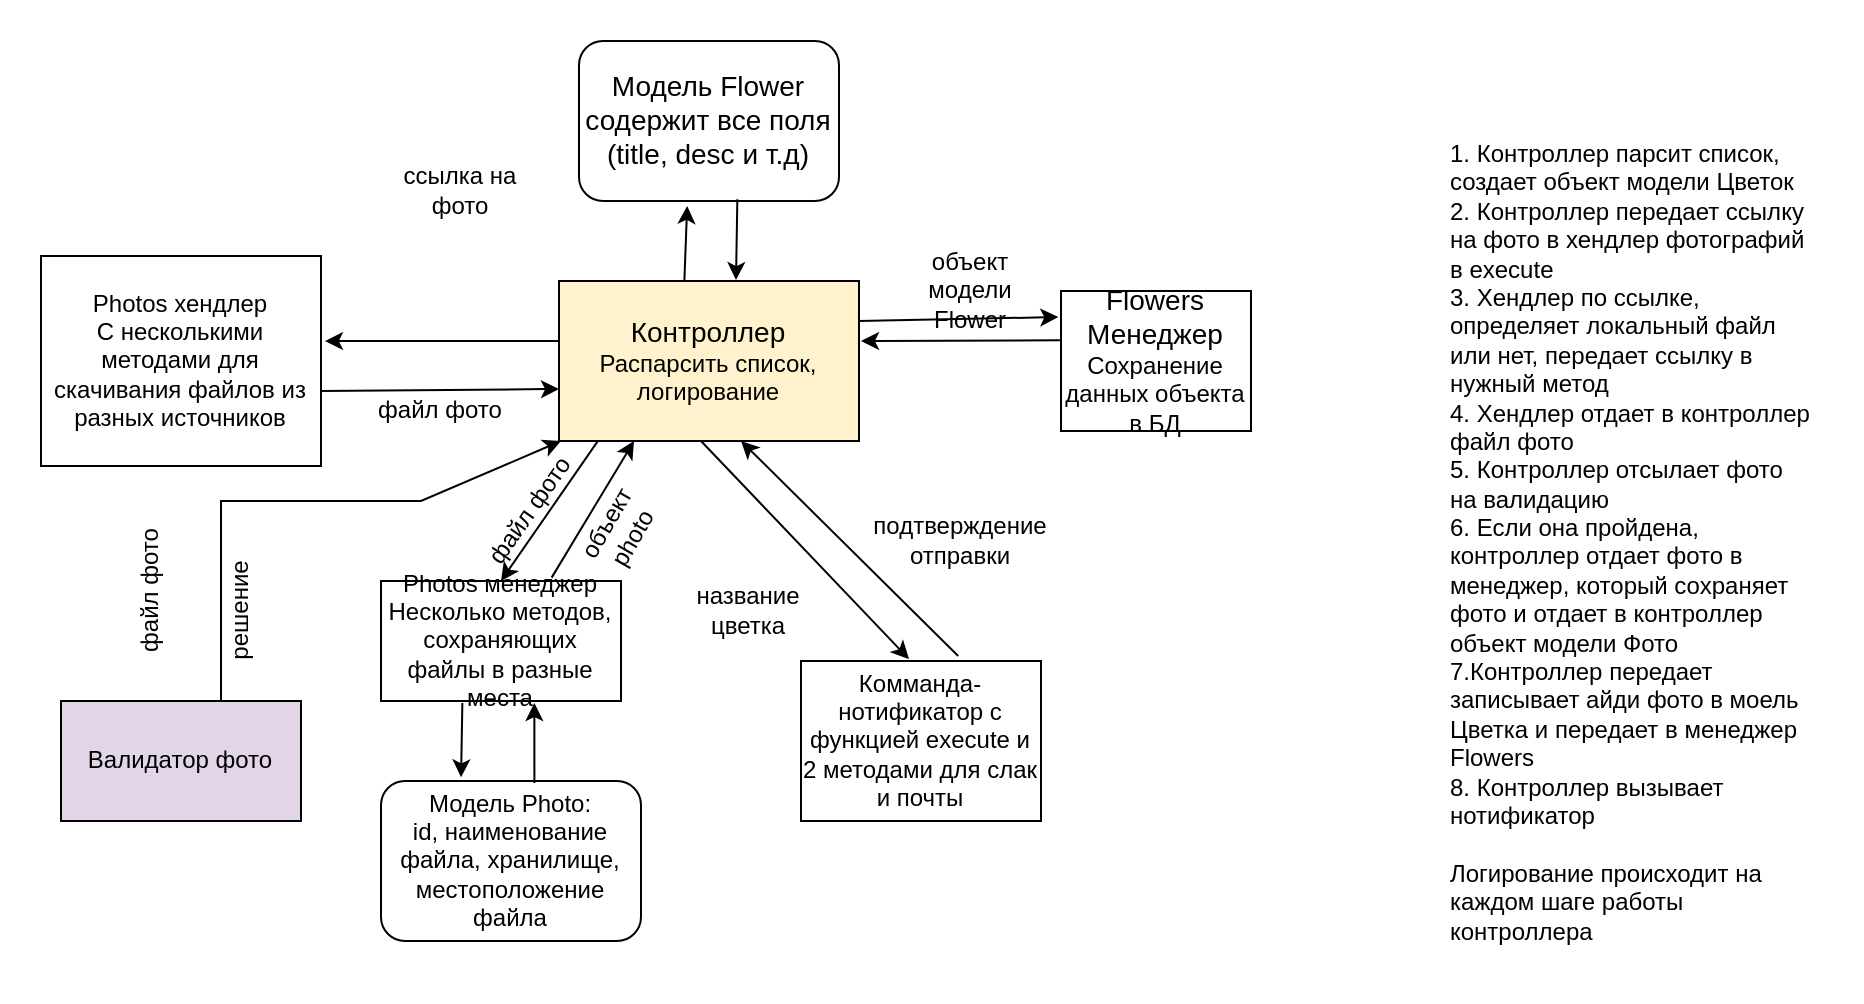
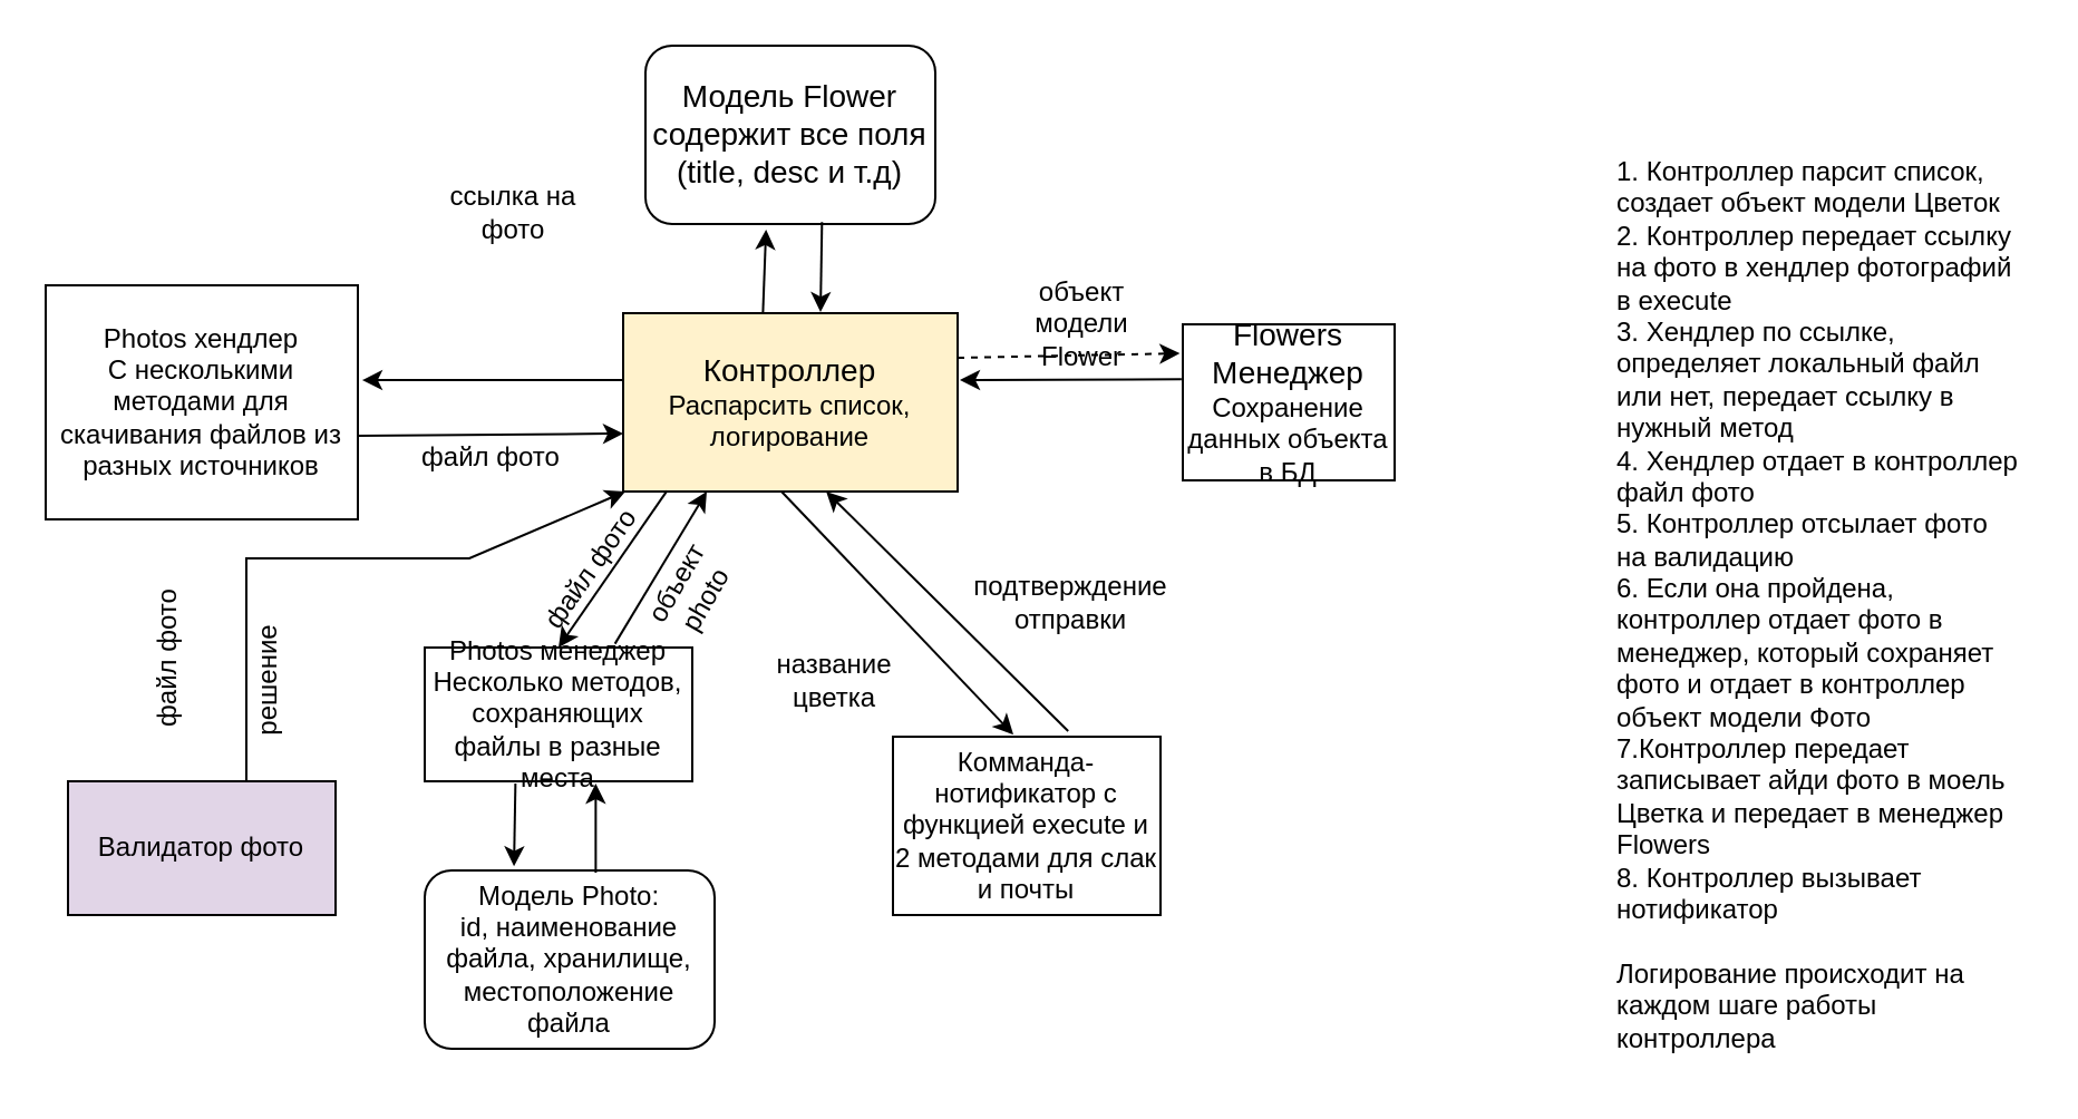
  <mxCell id="0" />
  <mxCell id="1" parent="0" />
  <mxCell id="2" value="&lt;div&gt;&lt;font style=&quot;font-size: 13px;&quot;&gt;&lt;font style=&quot;font-size: 14px;&quot;&gt;Контроллер&lt;/font&gt;&lt;/font&gt;&lt;/div&gt;&lt;div&gt;Распарсить список, логирование&lt;br&gt;&lt;/div&gt;" style="rounded=0;whiteSpace=wrap;html=1;fillColor=#fff2cc;" vertex="1" parent="1"><mxGeometry x="279" y="140" width="150" height="80" as="geometry" /></mxCell>
  <mxCell id="3" value="&lt;div&gt;Модель Flower&lt;/div&gt;&lt;div&gt;содержит все поля (title, desc и т.д)&lt;br&gt;&lt;/div&gt;" style="rounded=1;whiteSpace=wrap;html=1;fontSize=14;" vertex="1" parent="1"><mxGeometry x="289" y="20" width="130" height="80" as="geometry" /></mxCell>
  <mxCell id="4" value="" style="endArrow=classic;html=1;rounded=0;fontSize=14;exitX=0.418;exitY=-0.006;exitDx=0;exitDy=0;exitPerimeter=0;entryX=0.416;entryY=1.031;entryDx=0;entryDy=0;entryPerimeter=0;" edge="1" parent="1" source="2" target="3"><mxGeometry width="50" height="50" relative="1" as="geometry"><mxPoint x="590" y="140" as="sourcePoint" /><mxPoint x="590" y="90" as="targetPoint" /></mxGeometry></mxCell>
  <mxCell id="5" value="" style="endArrow=classic;html=1;rounded=0;fontSize=14;entryX=0.59;entryY=-0.006;entryDx=0;entryDy=0;entryPerimeter=0;exitX=0.609;exitY=0.989;exitDx=0;exitDy=0;exitPerimeter=0;" edge="1" parent="1" source="3" target="2"><mxGeometry width="50" height="50" relative="1" as="geometry"><mxPoint x="364" y="80" as="sourcePoint" /><mxPoint x="414" y="30" as="targetPoint" /></mxGeometry></mxCell>
  <mxCell id="6" value="&lt;div&gt;Flowers Менеджер&lt;/div&gt;&lt;div style=&quot;font-size: 12px;&quot;&gt;Сохранение данных объекта в БД&lt;br&gt;&lt;/div&gt;" style="rounded=0;whiteSpace=wrap;html=1;fontSize=14;" vertex="1" parent="1"><mxGeometry x="530" y="145" width="95" height="70" as="geometry" /></mxCell>
- <mxCell id="7" value="" style="endArrow=classic;html=1;rounded=0;fontSize=12;entryX=-0.014;entryY=0.186;entryDx=0;entryDy=0;entryPerimeter=0;exitX=1;exitY=0.25;exitDx=0;exitDy=0;" edge="1" parent="1" source="2" target="6"><mxGeometry width="50" height="50" relative="1" as="geometry"><mxPoint x="429" y="170" as="sourcePoint" /><mxPoint x="479" y="120" as="targetPoint" /></mxGeometry></mxCell>
+ <mxCell id="7" value="" style="endArrow=classic;html=1;rounded=0;fontSize=12;entryX=-0.014;entryY=0.186;entryDx=0;entryDy=0;entryPerimeter=0;exitX=1;exitY=0.25;exitDx=0;exitDy=0;dashed=1;" edge="1" parent="1" source="2" target="6"><mxGeometry width="50" height="50" relative="1" as="geometry"><mxPoint x="429" y="170" as="sourcePoint" /><mxPoint x="479" y="120" as="targetPoint" /></mxGeometry></mxCell>
  <mxCell id="8" value="" style="endArrow=classic;html=1;rounded=0;fontSize=12;exitX=-0.006;exitY=0.352;exitDx=0;exitDy=0;exitPerimeter=0;" edge="1" parent="1" source="6"><mxGeometry width="50" height="50" relative="1" as="geometry"><mxPoint x="379" y="240" as="sourcePoint" /><mxPoint x="430" y="170" as="targetPoint" /></mxGeometry></mxCell>
  <mxCell id="9" value="объект модели Flower" style="text;html=1;strokeColor=none;fillColor=none;align=center;verticalAlign=middle;whiteSpace=wrap;rounded=0;fontSize=12;" vertex="1" parent="1"><mxGeometry x="455" y="130" width="60" height="30" as="geometry" /></mxCell>
  <mxCell id="10" value="&lt;div&gt;Photos хендлер&lt;/div&gt;&lt;div&gt;С несколькими методами для скачивания файлов из разных источников&lt;br&gt;&lt;/div&gt;" style="rounded=0;whiteSpace=wrap;html=1;fontSize=12;" vertex="1" parent="1"><mxGeometry x="20" y="127.5" width="140" height="105" as="geometry" /></mxCell>
  <mxCell id="11" value="" style="endArrow=classic;html=1;rounded=0;fontSize=12;entryX=1.014;entryY=0.405;entryDx=0;entryDy=0;entryPerimeter=0;" edge="1" parent="1" target="10"><mxGeometry width="50" height="50" relative="1" as="geometry"><mxPoint x="279" y="170" as="sourcePoint" /><mxPoint x="170" y="170" as="targetPoint" /></mxGeometry></mxCell>
  <mxCell id="12" value="ссылка на фото" style="text;html=1;strokeColor=none;fillColor=none;align=center;verticalAlign=middle;whiteSpace=wrap;rounded=0;fontSize=12;" vertex="1" parent="1"><mxGeometry x="200" y="80" width="60" height="30" as="geometry" /></mxCell>
  <mxCell id="13" value="&lt;div&gt;Модель Photo:&lt;/div&gt;&lt;div&gt;id, наименование файла, хранилище, местоположение файла&lt;br&gt;&lt;/div&gt;" style="rounded=1;whiteSpace=wrap;html=1;fontSize=12;" vertex="1" parent="1"><mxGeometry x="190" y="390" width="130" height="80" as="geometry" /></mxCell>
  <mxCell id="14" value="" style="endArrow=classic;html=1;rounded=0;fontSize=12;entryX=0;entryY=0.675;entryDx=0;entryDy=0;entryPerimeter=0;" edge="1" parent="1" target="2"><mxGeometry width="50" height="50" relative="1" as="geometry"><mxPoint x="160" y="195" as="sourcePoint" /><mxPoint x="210" y="145" as="targetPoint" /></mxGeometry></mxCell>
  <mxCell id="15" value="файл фото" style="text;html=1;strokeColor=none;fillColor=none;align=center;verticalAlign=middle;whiteSpace=wrap;rounded=0;fontSize=12;" vertex="1" parent="1"><mxGeometry x="175" y="190" width="90" height="30" as="geometry" /></mxCell>
  <mxCell id="16" value="&lt;div&gt;Photos менеджер&lt;/div&gt;&lt;div&gt;Несколько методов, сохраняющих файлы в разные места&lt;br&gt;&lt;/div&gt;" style="rounded=0;whiteSpace=wrap;html=1;fontSize=12;" vertex="1" parent="1"><mxGeometry x="190" y="290" width="120" height="60" as="geometry" /></mxCell>
  <mxCell id="17" value="" style="endArrow=classic;html=1;rounded=0;fontSize=12;exitX=0.339;exitY=1.017;exitDx=0;exitDy=0;exitPerimeter=0;entryX=0.308;entryY=-0.023;entryDx=0;entryDy=0;entryPerimeter=0;" edge="1" parent="1" source="16" target="13"><mxGeometry width="50" height="50" relative="1" as="geometry"><mxPoint x="233.44" y="330" as="sourcePoint" /><mxPoint x="230" y="360" as="targetPoint" /></mxGeometry></mxCell>
  <mxCell id="18" value="" style="endArrow=classic;html=1;rounded=0;fontSize=12;entryX=0.639;entryY=1.017;entryDx=0;entryDy=0;entryPerimeter=0;exitX=0.59;exitY=0.013;exitDx=0;exitDy=0;exitPerimeter=0;" edge="1" parent="1" source="13" target="16"><mxGeometry width="50" height="50" relative="1" as="geometry"><mxPoint x="100" y="370" as="sourcePoint" /><mxPoint x="150" y="320" as="targetPoint" /></mxGeometry></mxCell>
  <mxCell id="19" value="" style="endArrow=classic;html=1;rounded=0;fontSize=12;entryX=0.5;entryY=0;entryDx=0;entryDy=0;exitX=0.131;exitY=0.996;exitDx=0;exitDy=0;exitPerimeter=0;" edge="1" parent="1" source="2" target="16"><mxGeometry width="50" height="50" relative="1" as="geometry"><mxPoint x="279" y="220" as="sourcePoint" /><mxPoint x="329" y="170" as="targetPoint" /></mxGeometry></mxCell>
  <mxCell id="20" value="объект photo" style="text;html=1;strokeColor=none;fillColor=none;align=center;verticalAlign=middle;whiteSpace=wrap;rounded=0;fontSize=12;rotation=-60;" vertex="1" parent="1"><mxGeometry x="279" y="250" width="61" height="30" as="geometry" /></mxCell>
  <mxCell id="21" value="" style="endArrow=classic;html=1;rounded=0;fontSize=12;entryX=0.25;entryY=1;entryDx=0;entryDy=0;exitX=0.711;exitY=-0.028;exitDx=0;exitDy=0;exitPerimeter=0;" edge="1" parent="1" source="16" target="2"><mxGeometry width="50" height="50" relative="1" as="geometry"><mxPoint x="150" y="280" as="sourcePoint" /><mxPoint x="200" y="230" as="targetPoint" /></mxGeometry></mxCell>
  <mxCell id="22" value="файл фото" style="text;html=1;strokeColor=none;fillColor=none;align=center;verticalAlign=middle;whiteSpace=wrap;rounded=0;fontSize=12;rotation=-90;" vertex="1" parent="1"><mxGeometry x="30" y="280" width="90" height="30" as="geometry" /></mxCell>
  <mxCell id="23" value="Комманда-нотификатор с функцией execute и 2 методами для слак и почты" style="rounded=0;whiteSpace=wrap;html=1;fontSize=12;" vertex="1" parent="1"><mxGeometry x="400" y="330" width="120" height="80" as="geometry" /></mxCell>
  <mxCell id="24" value="" style="endArrow=classic;html=1;rounded=0;fontSize=12;entryX=0.45;entryY=-0.012;entryDx=0;entryDy=0;entryPerimeter=0;" edge="1" parent="1" target="23"><mxGeometry width="50" height="50" relative="1" as="geometry"><mxPoint x="350" y="220" as="sourcePoint" /><mxPoint x="400" y="170" as="targetPoint" /></mxGeometry></mxCell>
  <mxCell id="25" value="название цветка" style="text;html=1;strokeColor=none;fillColor=none;align=center;verticalAlign=middle;whiteSpace=wrap;rounded=0;fontSize=12;" vertex="1" parent="1"><mxGeometry x="344" y="290" width="60" height="30" as="geometry" /></mxCell>
  <mxCell id="26" value="" style="endArrow=classic;html=1;rounded=0;fontSize=12;entryX=0.607;entryY=1;entryDx=0;entryDy=0;entryPerimeter=0;exitX=0.655;exitY=-0.031;exitDx=0;exitDy=0;exitPerimeter=0;" edge="1" parent="1" source="23" target="2"><mxGeometry width="50" height="50" relative="1" as="geometry"><mxPoint x="369" y="282.5" as="sourcePoint" /><mxPoint x="419" y="232.5" as="targetPoint" /></mxGeometry></mxCell>
  <mxCell id="27" value="подтверждение отправки" style="text;html=1;strokeColor=none;fillColor=none;align=center;verticalAlign=middle;whiteSpace=wrap;rounded=0;fontSize=12;" vertex="1" parent="1"><mxGeometry x="450" y="255" width="60" height="30" as="geometry" /></mxCell>
  <mxCell id="28" value="&lt;div&gt;1. Контроллер парсит список, создает объект модели Цветок&lt;/div&gt;&lt;div&gt;2. Контроллер передает ссылку на фото в хендлер фотографий в execute&lt;/div&gt;&lt;div&gt;3. Хендлер по ссылке, определяет локальный файл или нет, передает ссылку в нужный метод&lt;/div&gt;&lt;div&gt;4. Хендлер отдает в контроллер файл фото&lt;/div&gt;&lt;div&gt;5. Контроллер отсылает фото на валидацию&lt;/div&gt;&lt;div&gt;6. Если она пройдена, контроллер отдает фото в менеджер, который сохраняет фото и отдает в контроллер объект модели Фото&lt;/div&gt;&lt;div&gt;7.Контроллер передает записывает айди фото в моель Цветка и передает в менеджер Flowers&lt;/div&gt;&lt;div&gt;8. Контроллер вызывает нотификатор&lt;/div&gt;&lt;div&gt;&lt;br&gt;&lt;/div&gt;&lt;div&gt;Логирование происходит на каждом шаге работы контроллера&lt;br&gt;&lt;/div&gt;&lt;div&gt;&lt;br&gt;&lt;/div&gt;" style="text;html=1;strokeColor=none;fillColor=none;spacing=5;spacingTop=-20;whiteSpace=wrap;overflow=hidden;rounded=0;fontSize=12;" vertex="1" parent="1"><mxGeometry x="720" y="80" width="190" height="400" as="geometry" /></mxCell>
  <mxCell id="29" value="Валидатор фото" style="rounded=0;whiteSpace=wrap;html=1;fontSize=12;fillColor=#e1d5e7;" vertex="1" parent="1"><mxGeometry x="30" y="350" width="120" height="60" as="geometry" /></mxCell>
  <mxCell id="30" value="" style="endArrow=classic;html=1;rounded=0;fontSize=12;" edge="1" parent="1"><mxGeometry width="50" height="50" relative="1" as="geometry"><mxPoint x="110" y="350" as="sourcePoint" /><mxPoint x="280" y="220" as="targetPoint" /><Array as="points"><mxPoint x="110" y="250" /><mxPoint x="210" y="250" /></Array></mxGeometry></mxCell>
  <mxCell id="31" value="файл фото" style="text;html=1;strokeColor=none;fillColor=none;align=center;verticalAlign=middle;whiteSpace=wrap;rounded=0;fontSize=12;rotation=-55;" vertex="1" parent="1"><mxGeometry x="220" y="240.25" width="90" height="30" as="geometry" /></mxCell>
  <mxCell id="32" value="решение" style="text;html=1;strokeColor=none;fillColor=none;align=center;verticalAlign=middle;whiteSpace=wrap;rounded=0;fontSize=12;rotation=-90;" vertex="1" parent="1"><mxGeometry x="90" y="290" width="60" height="30" as="geometry" /></mxCell>
